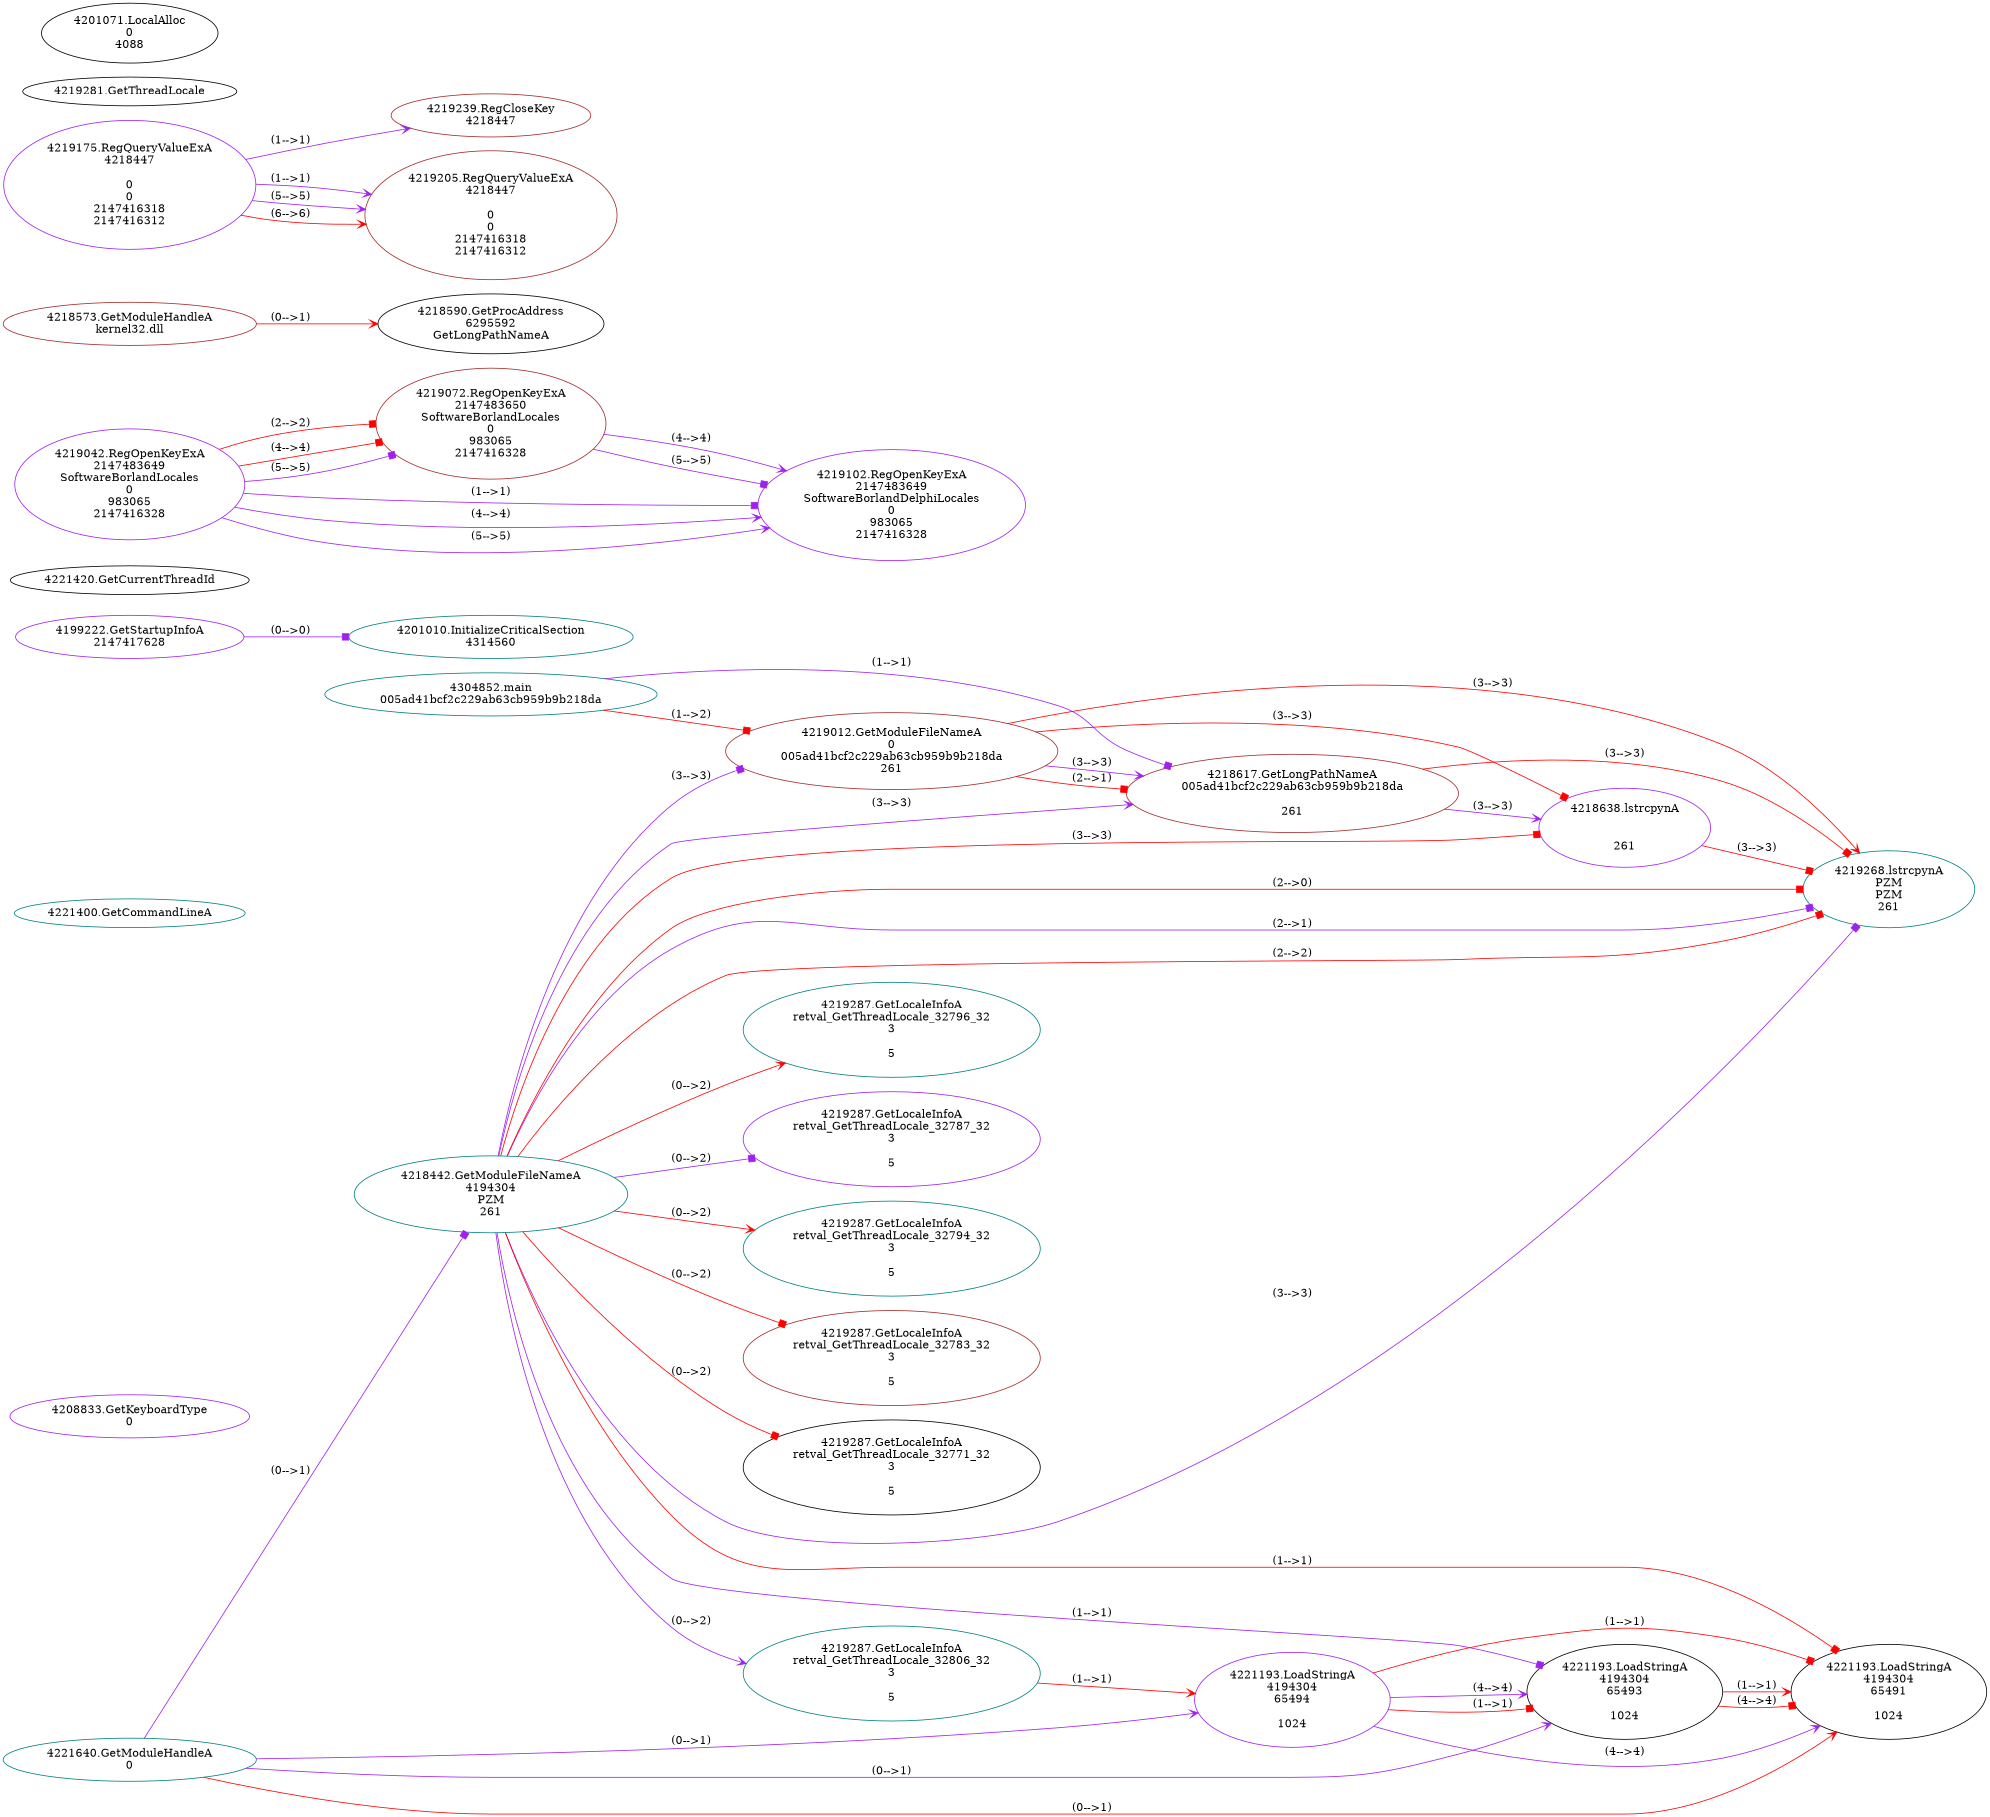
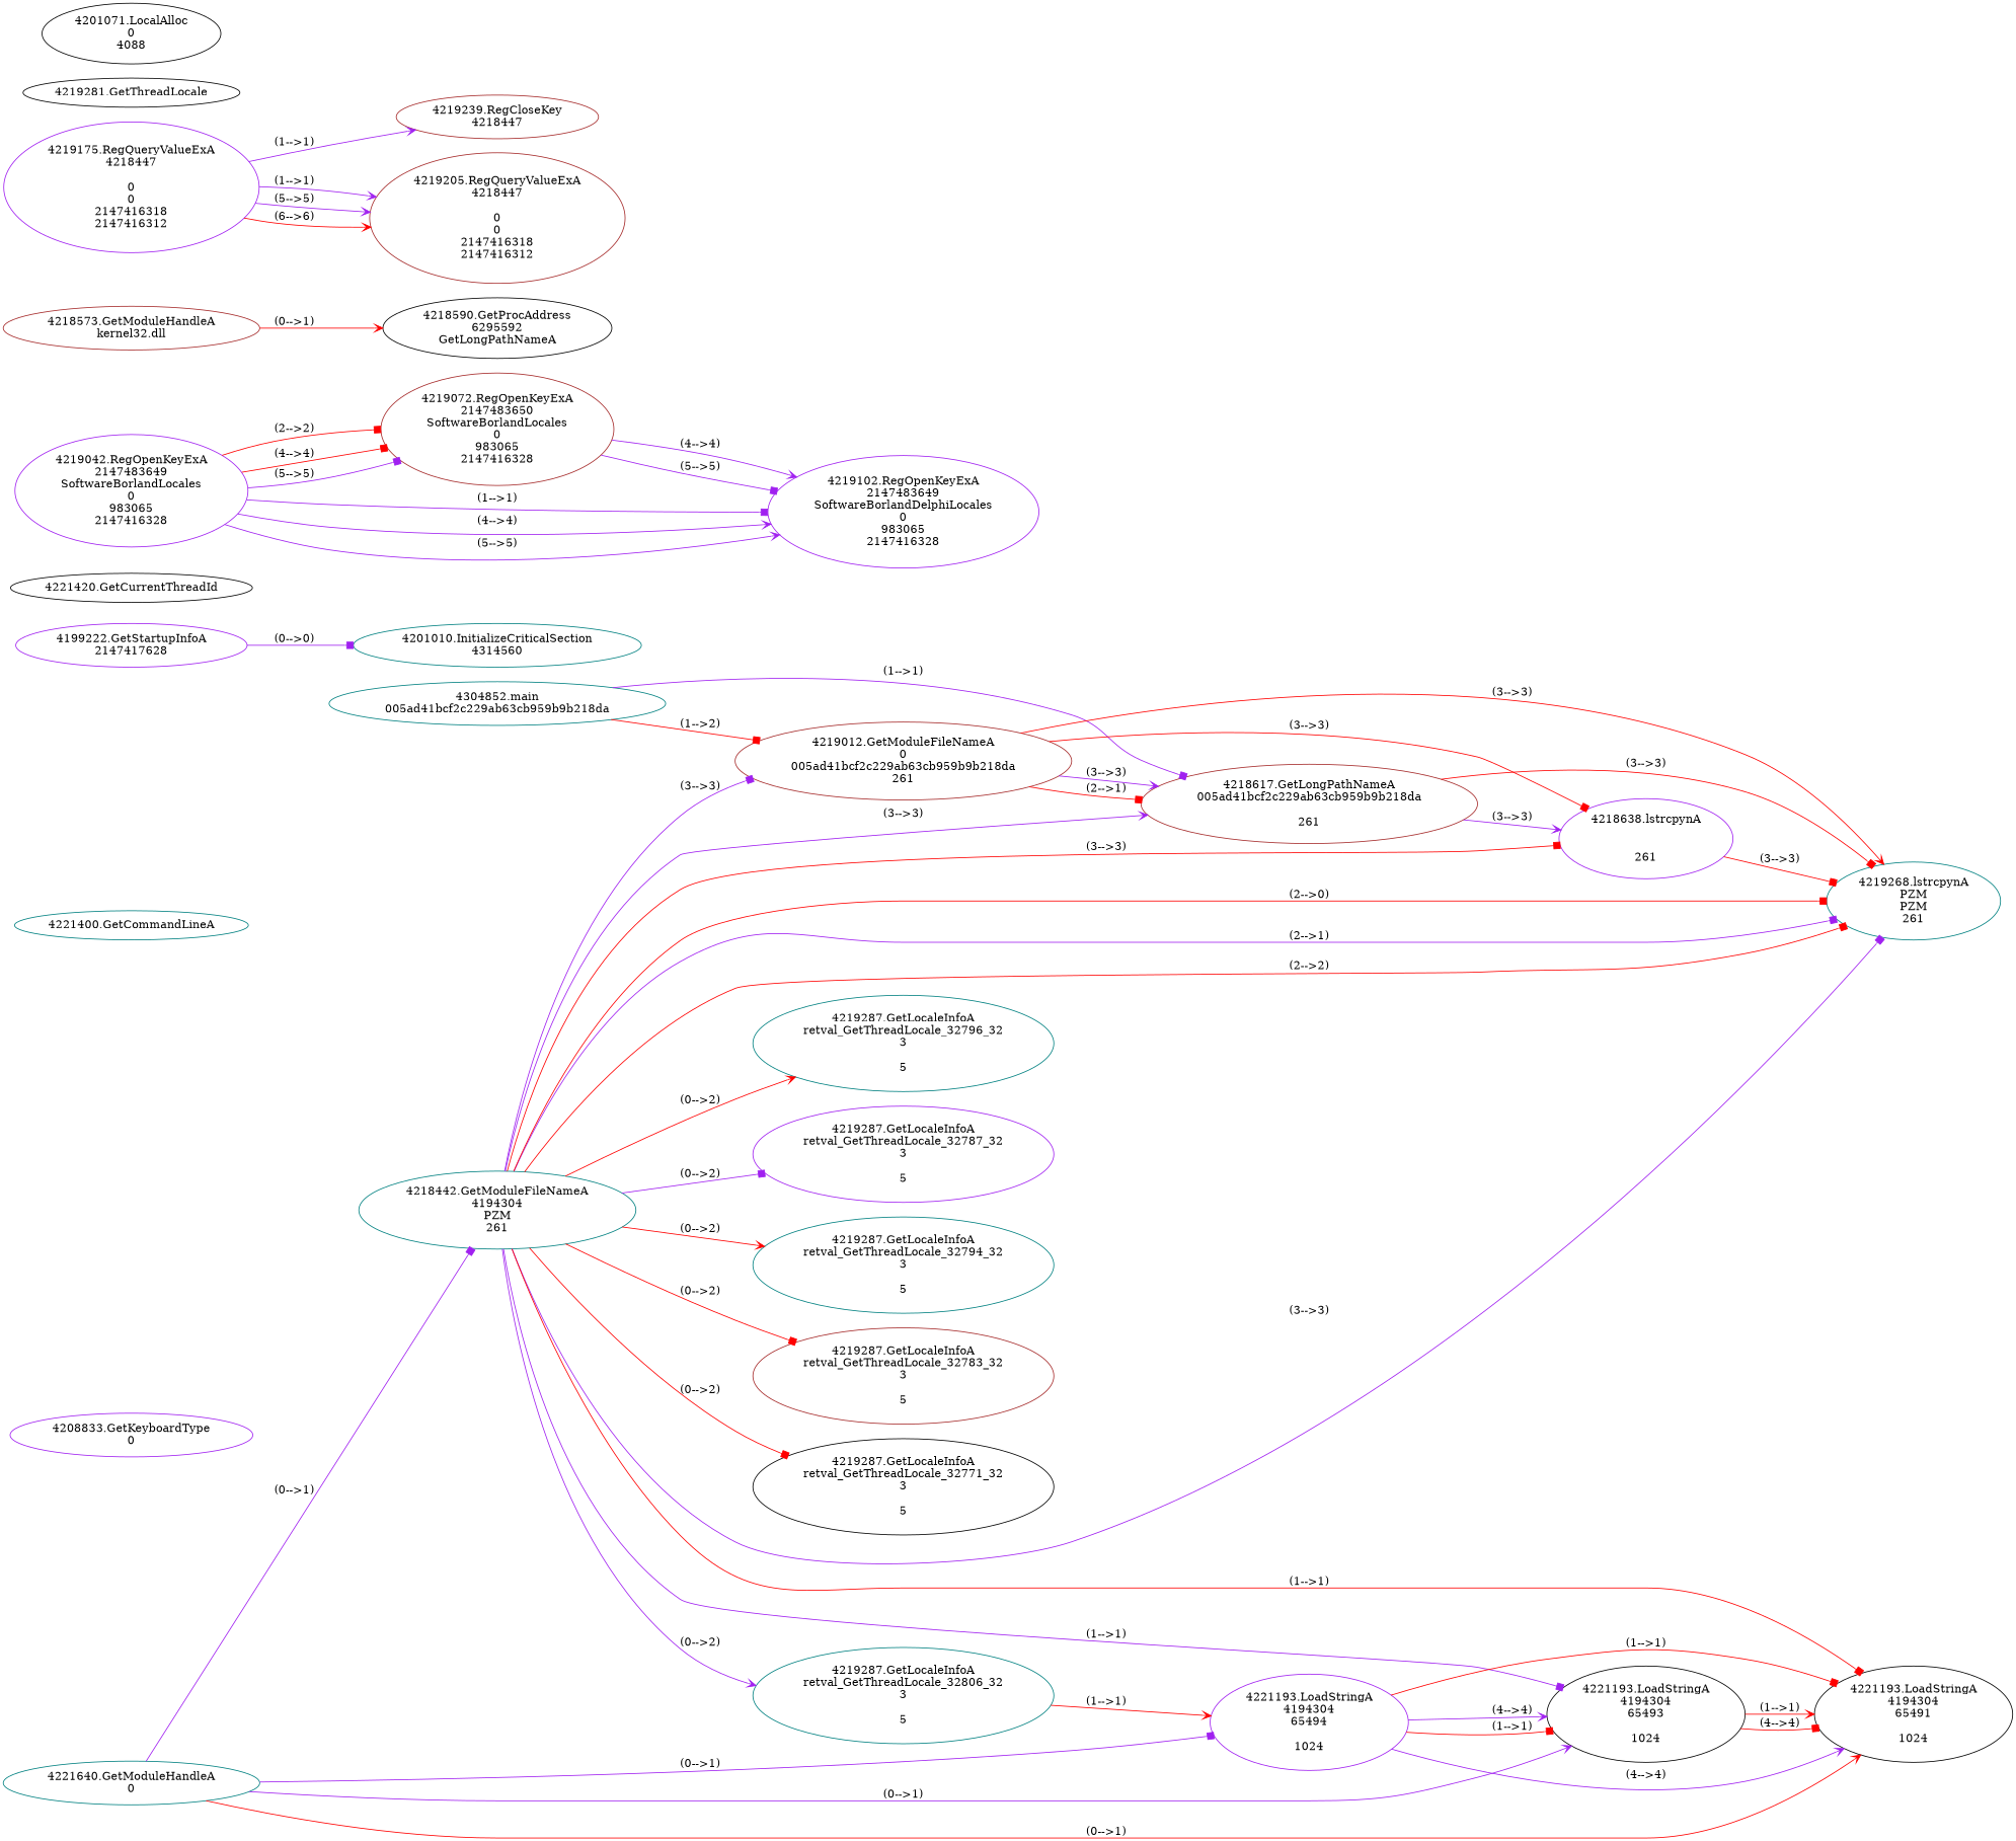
  digraph {
    rankdir=LR
    node [color=teal]
    edge [arrowhead=box color=purple]
    n1 [label="4304852.main\n005ad41bcf2c229ab63cb959b9b218da"]
    n2 [color=brown label="4219012.GetModuleFileNameA\n0\n005ad41bcf2c229ab63cb959b9b218da\n261"]
    n3 [color=brown label="4218617.GetLongPathNameA\n005ad41bcf2c229ab63cb959b9b218da\n\n261"]
    n4 [color=purple label="4218638.lstrcpynA\n\n\n261"]
    n5 [label="4219268.lstrcpynA\nPZM\nPZM\n261"]
    n6 [label="4221640.GetModuleHandleA\n0"]
    n7 [label="4218442.GetModuleFileNameA\n4194304\nPZM\n261"]
    n8 [color=purple label="4221193.LoadStringA\n4194304\n65494\n\n1024"]
    n9 [color=black label="4221193.LoadStringA\n4194304\n65493\n\n1024"]
    n10 [color=black label="4221193.LoadStringA\n4194304\n65491\n\n1024"]
    n11 [label="4219287.GetLocaleInfoA\nretval_GetThreadLocale_32796_32\n3\n\n5"]
    n12 [color=purple label="4219287.GetLocaleInfoA\nretval_GetThreadLocale_32787_32\n3\n\n5"]
    n13 [label="4219287.GetLocaleInfoA\nretval_GetThreadLocale_32806_32\n3\n\n5"]
    n14 [label="4219287.GetLocaleInfoA\nretval_GetThreadLocale_32794_32\n3\n\n5"]
    n15 [color=brown label="4219287.GetLocaleInfoA\nretval_GetThreadLocale_32783_32\n3\n\n5"]
    n16 [color=black label="4219287.GetLocaleInfoA\nretval_GetThreadLocale_32771_32\n3\n\n5"]
    n17 [color=purple label="4208833.GetKeyboardType\n0"]
    n18 [label="4221400.GetCommandLineA\n"]
    n19 [color=purple label="4199222.GetStartupInfoA\n2147417628"]
    n20 [label="4201010.InitializeCriticalSection\n4314560"]
    n21 [color=black label="4221420.GetCurrentThreadId\n"]
    n22 [color=purple label="4219042.RegOpenKeyExA\n2147483649\nSoftware\Borland\Locales\n0\n983065\n2147416328"]
    n23 [color=brown label="4219072.RegOpenKeyExA\n2147483650\nSoftware\Borland\Locales\n0\n983065\n2147416328"]
    n24 [color=purple label="4219102.RegOpenKeyExA\n2147483649\nSoftware\Borland\Delphi\Locales\n0\n983065\n2147416328"]
    n25 [color=brown label="4218573.GetModuleHandleA\nkernel32.dll"]
    n26 [color=black label="4218590.GetProcAddress\n6295592\nGetLongPathNameA"]
    n27 [color=purple label="4219175.RegQueryValueExA\n4218447\n\n0\n0\n2147416318\n2147416312"]
    n28 [color=brown label="4219239.RegCloseKey\n4218447"]
    n29 [color=brown label="4219205.RegQueryValueExA\n4218447\n\n0\n0\n2147416318\n2147416312"]
    n30 [color=black label="4219281.GetThreadLocale\n"]
    n31 [color=black label="4201071.LocalAlloc\n0\n4088"]
    n1 -> n2 [color=red label="(1-->2)"]
    n1 -> n3 [label="(1-->1)"]
    n2 -> n3 [color=red label="(2-->1)"]
    n2 -> n3 [arrowhead=vee label="(3-->3)"]
    n2 -> n4 [color=red label="(3-->3)"]
    n2 -> n5 [arrowhead=vee color=red label="(3-->3)"]
    n3 -> n4 [arrowhead=vee label="(3-->3)"]
    n3 -> n5 [color=red label="(3-->3)"]
    n4 -> n5 [color=red label="(3-->3)"]
    n6 -> n7 [label="(0-->1)"]
-   n6 -> n8 [arrowhead=vee label="(0-->1)"]
+   n6 -> n8 [label="(0-->1)"]
    n6 -> n9 [arrowhead=vee label="(0-->1)"]
    n6 -> n10 [arrowhead=vee color=red label="(0-->1)"]
    n7 -> n2 [label="(3-->3)"]
    n7 -> n3 [arrowhead=vee label="(3-->3)"]
    n7 -> n4 [color=red label="(3-->3)"]
    n7 -> n5 [label="(2-->1)"]
    n7 -> n5 [color=red label="(2-->2)"]
    n7 -> n5 [label="(3-->3)"]
    n7 -> n5 [color=red label="(2-->0)"]
    n7 -> n9 [label="(1-->1)"]
    n7 -> n10 [color=red label="(1-->1)"]
    n7 -> n11 [arrowhead=vee color=red label="(0-->2)"]
    n7 -> n12 [label="(0-->2)"]
    n7 -> n13 [arrowhead=vee label="(0-->2)"]
    n7 -> n14 [arrowhead=vee color=red label="(0-->2)"]
    n7 -> n15 [color=red label="(0-->2)"]
    n7 -> n16 [color=red label="(0-->2)"]
    n8 -> n9 [color=red label="(1-->1)"]
    n8 -> n9 [arrowhead=vee label="(4-->4)"]
    n8 -> n10 [color=red label="(1-->1)"]
    n8 -> n10 [arrowhead=vee label="(4-->4)"]
    n9 -> n10 [arrowhead=vee color=red label="(1-->1)"]
    n9 -> n10 [color=red label="(4-->4)"]
    n13 -> n8 [arrowhead=vee color=red label="(1-->1)"]
    n19 -> n20 [label="(0-->0)"]
    n22 -> n23 [color=red label="(2-->2)"]
    n22 -> n23 [color=red label="(4-->4)"]
    n22 -> n23 [label="(5-->5)"]
    n22 -> n24 [label="(1-->1)"]
    n22 -> n24 [arrowhead=vee label="(4-->4)"]
    n22 -> n24 [arrowhead=vee label="(5-->5)"]
    n23 -> n24 [arrowhead=vee label="(4-->4)"]
    n23 -> n24 [label="(5-->5)"]
    n25 -> n26 [arrowhead=vee color=red label="(0-->1)"]
    n27 -> n28 [arrowhead=vee label="(1-->1)"]
    n27 -> n29 [arrowhead=vee label="(1-->1)"]
    n27 -> n29 [arrowhead=vee label="(5-->5)"]
    n27 -> n29 [arrowhead=vee color=red label="(6-->6)"]
  }
